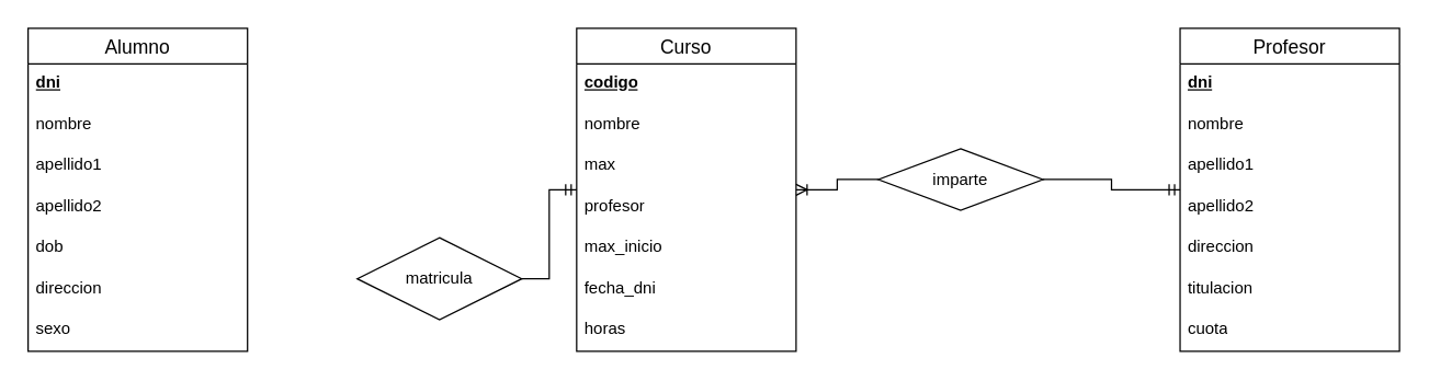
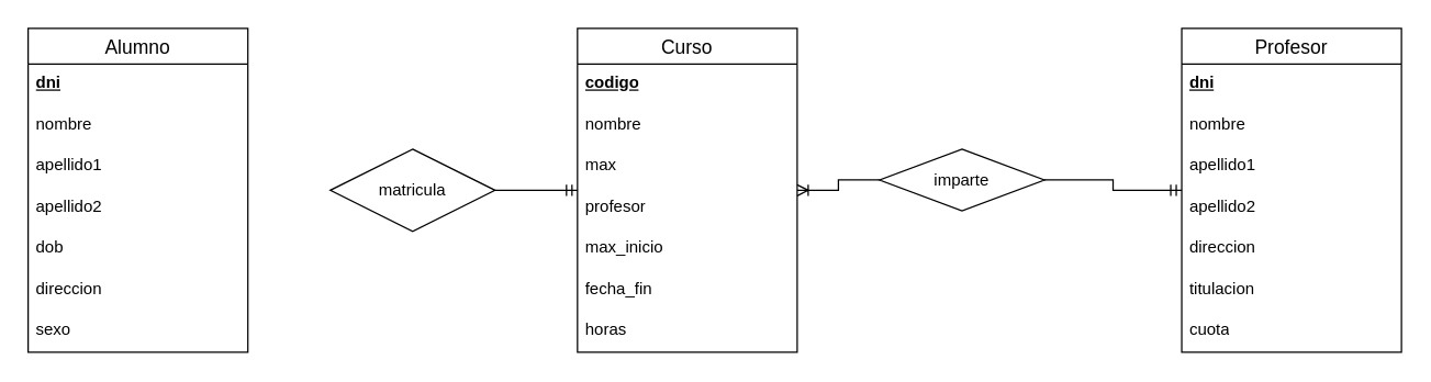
  <mxCell id="0" />
  <mxCell id="1" parent="0" />
  <mxCell id="2" value="Alumno" style="swimlane;fontStyle=0;childLayout=stackLayout;horizontal=1;startSize=26;horizontalStack=0;resizeParent=1;resizeParentMax=0;resizeLast=0;collapsible=1;marginBottom=0;align=center;fontSize=14;" vertex="1" parent="1"><mxGeometry x="20" y="20" width="160" height="236" as="geometry" /></mxCell>
  <mxCell id="3" value="&lt;b&gt;&lt;u&gt;dni&lt;/u&gt;&lt;/b&gt;" style="text;strokeColor=none;fillColor=none;spacingLeft=4;spacingRight=4;overflow=hidden;rotatable=0;points=[[0,0.5],[1,0.5]];portConstraint=eastwest;fontSize=12;whiteSpace=wrap;html=1;" vertex="1" parent="2"><mxGeometry y="26" width="160" height="30" as="geometry" /></mxCell>
  <mxCell id="4" value="nombre" style="text;strokeColor=none;fillColor=none;spacingLeft=4;spacingRight=4;overflow=hidden;rotatable=0;points=[[0,0.5],[1,0.5]];portConstraint=eastwest;fontSize=12;whiteSpace=wrap;html=1;" vertex="1" parent="2"><mxGeometry y="56" width="160" height="30" as="geometry" /></mxCell>
  <mxCell id="5" value="apellido1" style="text;strokeColor=none;fillColor=none;spacingLeft=4;spacingRight=4;overflow=hidden;rotatable=0;points=[[0,0.5],[1,0.5]];portConstraint=eastwest;fontSize=12;whiteSpace=wrap;html=1;" vertex="1" parent="2"><mxGeometry y="86" width="160" height="30" as="geometry" /></mxCell>
  <mxCell id="6" value="apellido2" style="text;strokeColor=none;fillColor=none;spacingLeft=4;spacingRight=4;overflow=hidden;rotatable=0;points=[[0,0.5],[1,0.5]];portConstraint=eastwest;fontSize=12;whiteSpace=wrap;html=1;" vertex="1" parent="2"><mxGeometry y="116" width="160" height="30" as="geometry" /></mxCell>
  <mxCell id="7" value="dob" style="text;strokeColor=none;fillColor=none;spacingLeft=4;spacingRight=4;overflow=hidden;rotatable=0;points=[[0,0.5],[1,0.5]];portConstraint=eastwest;fontSize=12;whiteSpace=wrap;html=1;" vertex="1" parent="2"><mxGeometry y="146" width="160" height="30" as="geometry" /></mxCell>
  <mxCell id="8" value="direccion" style="text;strokeColor=none;fillColor=none;spacingLeft=4;spacingRight=4;overflow=hidden;rotatable=0;points=[[0,0.5],[1,0.5]];portConstraint=eastwest;fontSize=12;whiteSpace=wrap;html=1;" vertex="1" parent="2"><mxGeometry y="176" width="160" height="30" as="geometry" /></mxCell>
  <mxCell id="9" value="sexo" style="text;strokeColor=none;fillColor=none;spacingLeft=4;spacingRight=4;overflow=hidden;rotatable=0;points=[[0,0.5],[1,0.5]];portConstraint=eastwest;fontSize=12;whiteSpace=wrap;html=1;" vertex="1" parent="2"><mxGeometry y="206" width="160" height="30" as="geometry" /></mxCell>
  <mxCell id="10" value="Curso" style="swimlane;fontStyle=0;childLayout=stackLayout;horizontal=1;startSize=26;horizontalStack=0;resizeParent=1;resizeParentMax=0;resizeLast=0;collapsible=1;marginBottom=0;align=center;fontSize=14;" vertex="1" parent="1"><mxGeometry x="420" y="20" width="160" height="236" as="geometry" /></mxCell>
  <mxCell id="11" value="&lt;b&gt;&lt;u&gt;codigo&lt;/u&gt;&lt;/b&gt;" style="text;strokeColor=none;fillColor=none;spacingLeft=4;spacingRight=4;overflow=hidden;rotatable=0;points=[[0,0.5],[1,0.5]];portConstraint=eastwest;fontSize=12;whiteSpace=wrap;html=1;" vertex="1" parent="10"><mxGeometry y="26" width="160" height="30" as="geometry" /></mxCell>
  <mxCell id="12" value="nombre" style="text;strokeColor=none;fillColor=none;spacingLeft=4;spacingRight=4;overflow=hidden;rotatable=0;points=[[0,0.5],[1,0.5]];portConstraint=eastwest;fontSize=12;whiteSpace=wrap;html=1;" vertex="1" parent="10"><mxGeometry y="56" width="160" height="30" as="geometry" /></mxCell>
  <mxCell id="13" value="max" style="text;strokeColor=none;fillColor=none;spacingLeft=4;spacingRight=4;overflow=hidden;rotatable=0;points=[[0,0.5],[1,0.5]];portConstraint=eastwest;fontSize=12;whiteSpace=wrap;html=1;" vertex="1" parent="10"><mxGeometry y="86" width="160" height="30" as="geometry" /></mxCell>
  <mxCell id="14" value="profesor" style="text;strokeColor=none;fillColor=none;spacingLeft=4;spacingRight=4;overflow=hidden;rotatable=0;points=[[0,0.5],[1,0.5]];portConstraint=eastwest;fontSize=12;whiteSpace=wrap;html=1;" vertex="1" parent="10"><mxGeometry y="116" width="160" height="30" as="geometry" /></mxCell>
  <mxCell id="15" value="max_inicio" style="text;strokeColor=none;fillColor=none;spacingLeft=4;spacingRight=4;overflow=hidden;rotatable=0;points=[[0,0.5],[1,0.5]];portConstraint=eastwest;fontSize=12;whiteSpace=wrap;html=1;" vertex="1" parent="10"><mxGeometry y="146" width="160" height="30" as="geometry" /></mxCell>
- <mxCell id="16" value="fecha_dni" style="text;strokeColor=none;fillColor=none;spacingLeft=4;spacingRight=4;overflow=hidden;rotatable=0;points=[[0,0.5],[1,0.5]];portConstraint=eastwest;fontSize=12;whiteSpace=wrap;html=1;" vertex="1" parent="10"><mxGeometry y="176" width="160" height="30" as="geometry" /></mxCell>
+ <mxCell id="16" value="fecha_fin" style="text;strokeColor=none;fillColor=none;spacingLeft=4;spacingRight=4;overflow=hidden;rotatable=0;points=[[0,0.5],[1,0.5]];portConstraint=eastwest;fontSize=12;whiteSpace=wrap;html=1;" vertex="1" parent="10"><mxGeometry y="176" width="160" height="30" as="geometry" /></mxCell>
  <mxCell id="17" value="horas" style="text;strokeColor=none;fillColor=none;spacingLeft=4;spacingRight=4;overflow=hidden;rotatable=0;points=[[0,0.5],[1,0.5]];portConstraint=eastwest;fontSize=12;whiteSpace=wrap;html=1;" vertex="1" parent="10"><mxGeometry y="206" width="160" height="30" as="geometry" /></mxCell>
  <mxCell id="18" value="Profesor" style="swimlane;fontStyle=0;childLayout=stackLayout;horizontal=1;startSize=26;horizontalStack=0;resizeParent=1;resizeParentMax=0;resizeLast=0;collapsible=1;marginBottom=0;align=center;fontSize=14;" vertex="1" parent="1"><mxGeometry x="860" y="20" width="160" height="236" as="geometry" /></mxCell>
  <mxCell id="19" value="&lt;u&gt;&lt;b&gt;dni&lt;/b&gt;&lt;/u&gt;" style="text;strokeColor=none;fillColor=none;spacingLeft=4;spacingRight=4;overflow=hidden;rotatable=0;points=[[0,0.5],[1,0.5]];portConstraint=eastwest;fontSize=12;whiteSpace=wrap;html=1;" vertex="1" parent="18"><mxGeometry y="26" width="160" height="30" as="geometry" /></mxCell>
  <mxCell id="20" value="nombre" style="text;strokeColor=none;fillColor=none;spacingLeft=4;spacingRight=4;overflow=hidden;rotatable=0;points=[[0,0.5],[1,0.5]];portConstraint=eastwest;fontSize=12;whiteSpace=wrap;html=1;" vertex="1" parent="18"><mxGeometry y="56" width="160" height="30" as="geometry" /></mxCell>
  <mxCell id="21" value="apellido1" style="text;strokeColor=none;fillColor=none;spacingLeft=4;spacingRight=4;overflow=hidden;rotatable=0;points=[[0,0.5],[1,0.5]];portConstraint=eastwest;fontSize=12;whiteSpace=wrap;html=1;" vertex="1" parent="18"><mxGeometry y="86" width="160" height="30" as="geometry" /></mxCell>
  <mxCell id="22" value="apellido2" style="text;strokeColor=none;fillColor=none;spacingLeft=4;spacingRight=4;overflow=hidden;rotatable=0;points=[[0,0.5],[1,0.5]];portConstraint=eastwest;fontSize=12;whiteSpace=wrap;html=1;" vertex="1" parent="18"><mxGeometry y="116" width="160" height="30" as="geometry" /></mxCell>
  <mxCell id="23" value="direccion" style="text;strokeColor=none;fillColor=none;spacingLeft=4;spacingRight=4;overflow=hidden;rotatable=0;points=[[0,0.5],[1,0.5]];portConstraint=eastwest;fontSize=12;whiteSpace=wrap;html=1;" vertex="1" parent="18"><mxGeometry y="146" width="160" height="30" as="geometry" /></mxCell>
  <mxCell id="24" value="titulacion" style="text;strokeColor=none;fillColor=none;spacingLeft=4;spacingRight=4;overflow=hidden;rotatable=0;points=[[0,0.5],[1,0.5]];portConstraint=eastwest;fontSize=12;whiteSpace=wrap;html=1;" vertex="1" parent="18"><mxGeometry y="176" width="160" height="30" as="geometry" /></mxCell>
  <mxCell id="25" value="cuota" style="text;strokeColor=none;fillColor=none;spacingLeft=4;spacingRight=4;overflow=hidden;rotatable=0;points=[[0,0.5],[1,0.5]];portConstraint=eastwest;fontSize=12;whiteSpace=wrap;html=1;" vertex="1" parent="18"><mxGeometry y="206" width="160" height="30" as="geometry" /></mxCell>
  <mxCell id="26" style="edgeStyle=orthogonalEdgeStyle;rounded=0;orthogonalLoop=1;jettySize=auto;html=1;endArrow=ERmandOne;endFill=0;" edge="1" parent="1" source="27" target="10"><mxGeometry relative="1" as="geometry" /></mxCell>
- <mxCell id="27" value="matricula" style="shape=rhombus;perimeter=rhombusPerimeter;whiteSpace=wrap;html=1;align=center;" vertex="1" parent="1"><mxGeometry x="260" y="173" width="120" height="60" as="geometry" /></mxCell>
+ <mxCell id="27" value="matricula" style="shape=rhombus;perimeter=rhombusPerimeter;whiteSpace=wrap;html=1;align=center;" vertex="1" parent="1"><mxGeometry x="240" y="108" width="120" height="60" as="geometry" /></mxCell>
  <mxCell id="28" style="edgeStyle=orthogonalEdgeStyle;rounded=0;orthogonalLoop=1;jettySize=auto;html=1;endArrow=ERoneToMany;endFill=0;" edge="1" parent="1" source="30" target="10"><mxGeometry relative="1" as="geometry" /></mxCell>
  <mxCell id="29" style="edgeStyle=orthogonalEdgeStyle;rounded=0;orthogonalLoop=1;jettySize=auto;html=1;endArrow=ERmandOne;endFill=0;" edge="1" parent="1" source="30" target="18"><mxGeometry relative="1" as="geometry" /></mxCell>
  <mxCell id="30" value="imparte" style="shape=rhombus;perimeter=rhombusPerimeter;whiteSpace=wrap;html=1;align=center;" vertex="1" parent="1"><mxGeometry x="640" y="108" width="120" height="45" as="geometry" /></mxCell>
